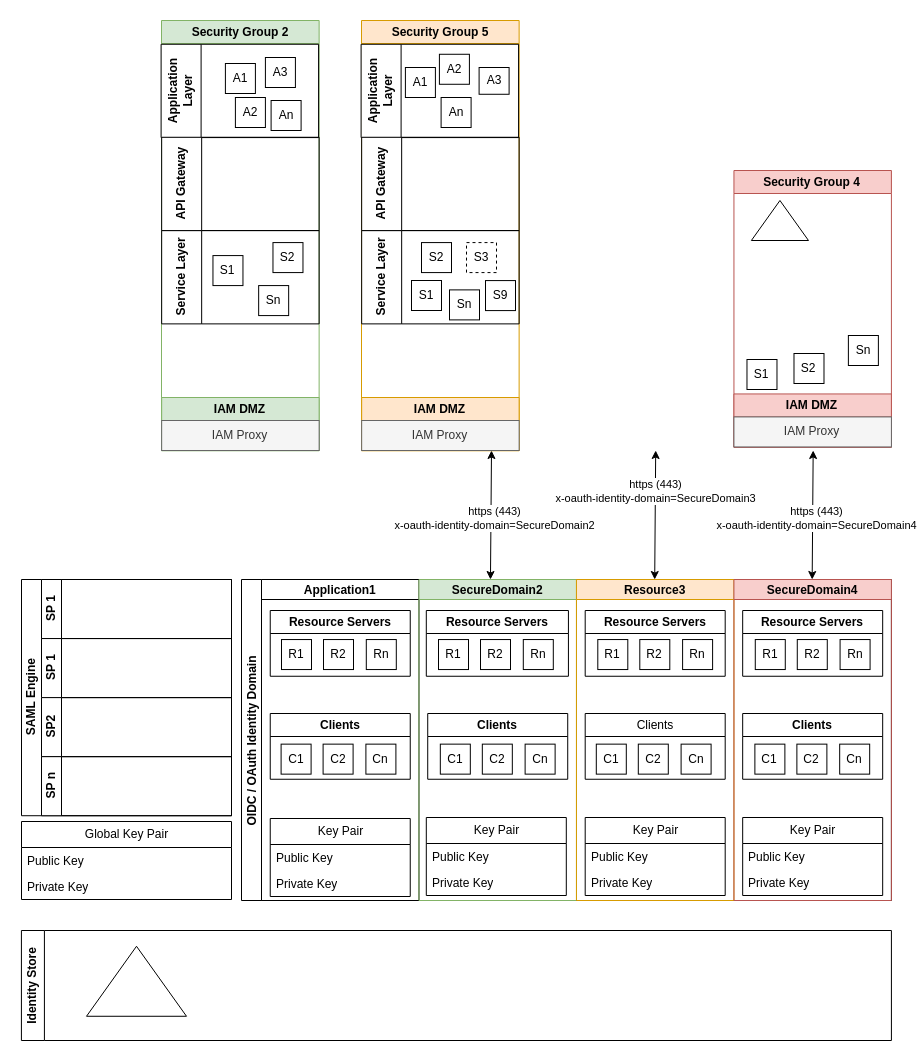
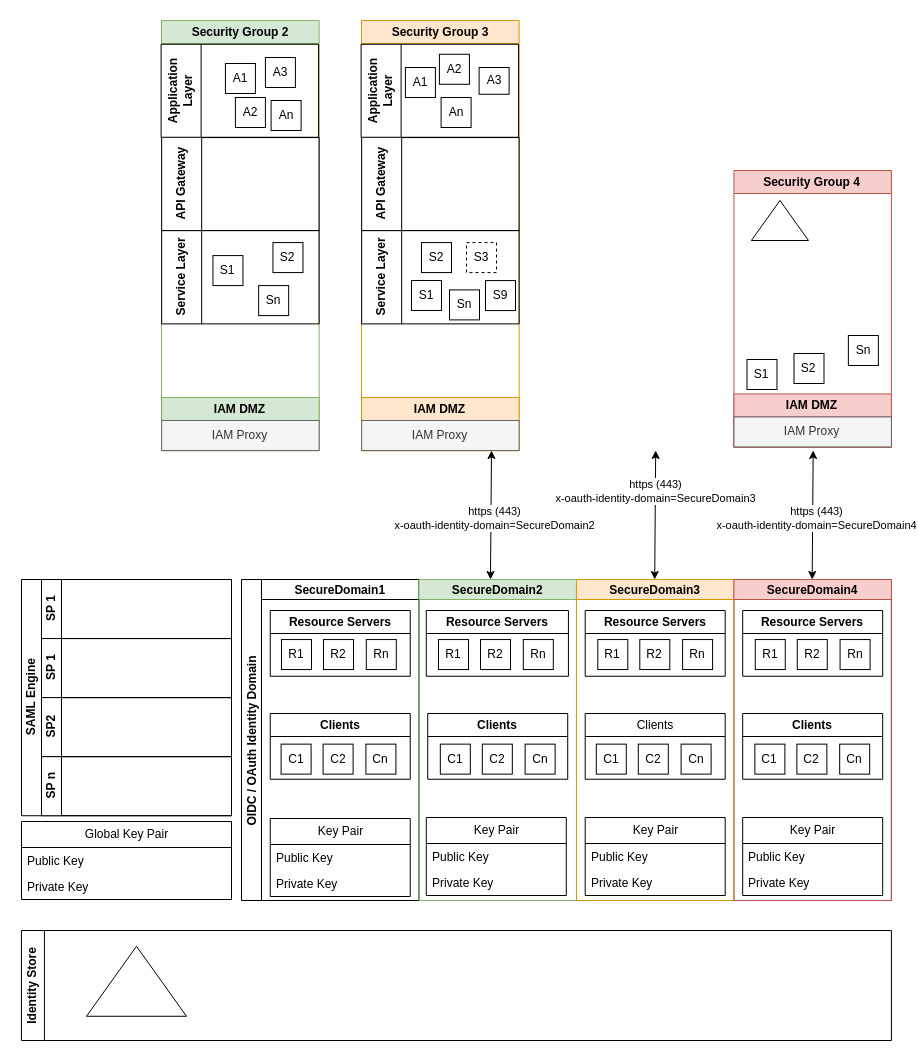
  <mxCell id="0" />
  <mxCell id="1" parent="0" />
  <mxCell id="2" value="Security Group 4" style="swimlane;whiteSpace=wrap;html=1;fillColor=#f8cecc;strokeColor=#b85450;" vertex="1" parent="1"><mxGeometry x="733.44" y="170" width="157.48" height="276.771" as="geometry" /></mxCell>
  <mxCell id="3" value="IAM DMZ" style="swimlane;whiteSpace=wrap;html=1;fillColor=#f8cecc;strokeColor=#b85450;" vertex="1" parent="2"><mxGeometry x="-1.137e-13" y="223.44" width="157.48" height="53.149" as="geometry" /></mxCell>
  <mxCell id="4" value="IAM Proxy" style="rounded=0;whiteSpace=wrap;html=1;fillColor=#f5f5f5;fontColor=#333333;strokeColor=#666666;" vertex="1" parent="3"><mxGeometry y="23" width="157.48" height="30" as="geometry" /></mxCell>
  <mxCell id="5" value="" style="group" vertex="1" connectable="0" parent="2"><mxGeometry x="16" y="30" width="60" height="73" as="geometry" /></mxCell>
  <mxCell id="6" value="" style="verticalLabelPosition=bottom;verticalAlign=top;html=1;shape=mxgraph.basic.acute_triangle;dx=0.5;" vertex="1" parent="5"><mxGeometry x="1.43" width="57.14" height="40" as="geometry" /></mxCell>
  <mxCell id="7" value="S1" style="rounded=0;whiteSpace=wrap;html=1;" vertex="1" parent="2"><mxGeometry x="13.04" y="189.0" width="30" height="30" as="geometry" /></mxCell>
  <mxCell id="8" value="S2" style="rounded=0;whiteSpace=wrap;html=1;" vertex="1" parent="2"><mxGeometry x="60.05" y="183.0" width="30" height="30" as="geometry" /></mxCell>
  <mxCell id="9" value="Sn" style="rounded=0;whiteSpace=wrap;html=1;" vertex="1" parent="2"><mxGeometry x="114.44" y="165.0" width="30" height="30" as="geometry" /></mxCell>
  <mxCell id="10" value="OIDC / OAuth Identity Domain" style="swimlane;childLayout=stackLayout;resizeParent=1;resizeParentMax=0;startSize=20;horizontal=0;horizontalStack=1;" vertex="1" parent="1"><mxGeometry x="241" y="579" width="649.92" height="321" as="geometry" /></mxCell>
- <mxCell id="11" value="Application1" style="swimlane;startSize=20;" vertex="1" parent="10"><mxGeometry x="20" width="157.48" height="321" as="geometry" /></mxCell>
+ <mxCell id="11" value="SecureDomain1" style="swimlane;startSize=20;" vertex="1" parent="10"><mxGeometry x="20" width="157.48" height="321" as="geometry" /></mxCell>
  <mxCell id="12" value="Resource Servers" style="swimlane;whiteSpace=wrap;html=1;" vertex="1" parent="11"><mxGeometry x="8.74" y="31" width="140" height="65.748" as="geometry" /></mxCell>
  <mxCell id="13" value="R1" style="rounded=0;whiteSpace=wrap;html=1;" vertex="1" parent="12"><mxGeometry x="11.26" y="29.05" width="30" height="30" as="geometry" /></mxCell>
  <mxCell id="14" value="Rn" style="rounded=0;whiteSpace=wrap;html=1;" vertex="1" parent="12"><mxGeometry x="96.06" y="29.05" width="30" height="30" as="geometry" /></mxCell>
  <mxCell id="15" value="Clients" style="swimlane;whiteSpace=wrap;html=1;" vertex="1" parent="11"><mxGeometry x="8.74" y="134" width="140" height="65.748" as="geometry" /></mxCell>
  <mxCell id="16" value="C1" style="rounded=0;whiteSpace=wrap;html=1;" vertex="1" parent="15"><mxGeometry x="10.86" y="30.64" width="30" height="30" as="geometry" /></mxCell>
  <mxCell id="17" value="Cn" style="rounded=0;whiteSpace=wrap;html=1;" vertex="1" parent="15"><mxGeometry x="95.66" y="30.64" width="30" height="30" as="geometry" /></mxCell>
  <mxCell id="18" value="C2" style="rounded=0;whiteSpace=wrap;html=1;" vertex="1" parent="15"><mxGeometry x="52.86" y="30.64" width="30" height="30" as="geometry" /></mxCell>
  <mxCell id="19" value="Key Pair" style="swimlane;fontStyle=0;childLayout=stackLayout;horizontal=1;startSize=26;fillColor=none;horizontalStack=0;resizeParent=1;resizeParentMax=0;resizeLast=0;collapsible=1;marginBottom=0;html=1;" vertex="1" parent="11"><mxGeometry x="8.74" y="239" width="140" height="78" as="geometry" /></mxCell>
  <mxCell id="20" value="Public Key" style="text;strokeColor=none;fillColor=none;align=left;verticalAlign=top;spacingLeft=4;spacingRight=4;overflow=hidden;rotatable=0;points=[[0,0.5],[1,0.5]];portConstraint=eastwest;whiteSpace=wrap;html=1;" vertex="1" parent="19"><mxGeometry y="26" width="140" height="26" as="geometry" /></mxCell>
  <mxCell id="21" value="Private Key" style="text;strokeColor=none;fillColor=none;align=left;verticalAlign=top;spacingLeft=4;spacingRight=4;overflow=hidden;rotatable=0;points=[[0,0.5],[1,0.5]];portConstraint=eastwest;whiteSpace=wrap;html=1;" vertex="1" parent="19"><mxGeometry y="52" width="140" height="26" as="geometry" /></mxCell>
  <mxCell id="22" value="SecureDomain2" style="swimlane;startSize=20;fillColor=#d5e8d4;strokeColor=#82b366;" vertex="1" parent="10"><mxGeometry x="177.48" width="157.48" height="321" as="geometry" /></mxCell>
  <mxCell id="23" value="Resource Servers" style="swimlane;whiteSpace=wrap;html=1;" vertex="1" parent="22"><mxGeometry x="7.32" y="31" width="142.126" height="65.748" as="geometry" /></mxCell>
  <mxCell id="24" value="R1" style="rounded=0;whiteSpace=wrap;html=1;" vertex="1" parent="23"><mxGeometry x="12.2" y="29.05" width="30" height="30" as="geometry" /></mxCell>
  <mxCell id="25" value="Rn" style="rounded=0;whiteSpace=wrap;html=1;" vertex="1" parent="23"><mxGeometry x="97" y="29.05" width="30" height="30" as="geometry" /></mxCell>
  <mxCell id="26" value="R2" style="rounded=0;whiteSpace=wrap;html=1;" vertex="1" parent="23"><mxGeometry x="54.2" y="29.05" width="30" height="30" as="geometry" /></mxCell>
  <mxCell id="27" value="Clients" style="swimlane;whiteSpace=wrap;html=1;" vertex="1" parent="22"><mxGeometry x="8.74" y="134" width="140" height="65.748" as="geometry" /></mxCell>
  <mxCell id="28" value="C1" style="rounded=0;whiteSpace=wrap;html=1;" vertex="1" parent="27"><mxGeometry x="12.6" y="30.64" width="30" height="30" as="geometry" /></mxCell>
  <mxCell id="29" value="Cn" style="rounded=0;whiteSpace=wrap;html=1;" vertex="1" parent="27"><mxGeometry x="97.4" y="30.64" width="30" height="30" as="geometry" /></mxCell>
  <mxCell id="30" value="C2" style="rounded=0;whiteSpace=wrap;html=1;" vertex="1" parent="27"><mxGeometry x="54.6" y="30.64" width="30" height="30" as="geometry" /></mxCell>
  <mxCell id="31" value="Key Pair" style="swimlane;fontStyle=0;childLayout=stackLayout;horizontal=1;startSize=26;fillColor=none;horizontalStack=0;resizeParent=1;resizeParentMax=0;resizeLast=0;collapsible=1;marginBottom=0;html=1;" vertex="1" parent="22"><mxGeometry x="7.32" y="238" width="140" height="78" as="geometry" /></mxCell>
  <mxCell id="32" value="Public Key" style="text;strokeColor=none;fillColor=none;align=left;verticalAlign=top;spacingLeft=4;spacingRight=4;overflow=hidden;rotatable=0;points=[[0,0.5],[1,0.5]];portConstraint=eastwest;whiteSpace=wrap;html=1;" vertex="1" parent="31"><mxGeometry y="26" width="140" height="26" as="geometry" /></mxCell>
  <mxCell id="33" value="Private Key" style="text;strokeColor=none;fillColor=none;align=left;verticalAlign=top;spacingLeft=4;spacingRight=4;overflow=hidden;rotatable=0;points=[[0,0.5],[1,0.5]];portConstraint=eastwest;whiteSpace=wrap;html=1;" vertex="1" parent="31"><mxGeometry y="52" width="140" height="26" as="geometry" /></mxCell>
- <mxCell id="34" value="Resource3" style="swimlane;startSize=20;fillColor=#ffe6cc;strokeColor=#d79b00;" vertex="1" parent="10"><mxGeometry x="334.96" width="157.48" height="321" as="geometry" /></mxCell>
+ <mxCell id="34" value="SecureDomain3" style="swimlane;startSize=20;fillColor=#ffe6cc;strokeColor=#d79b00;" vertex="1" parent="10"><mxGeometry x="334.96" width="157.48" height="321" as="geometry" /></mxCell>
  <mxCell id="35" value="Resource Servers" style="swimlane;whiteSpace=wrap;html=1;" vertex="1" parent="34"><mxGeometry x="8.74" y="31" width="140" height="65.748" as="geometry" /></mxCell>
  <mxCell id="36" value="R1" style="rounded=0;whiteSpace=wrap;html=1;" vertex="1" parent="35"><mxGeometry x="12.6" y="29.05" width="30" height="30" as="geometry" /></mxCell>
  <mxCell id="37" value="Rn" style="rounded=0;whiteSpace=wrap;html=1;" vertex="1" parent="35"><mxGeometry x="97.4" y="29.05" width="30" height="30" as="geometry" /></mxCell>
  <mxCell id="38" value="R2" style="rounded=0;whiteSpace=wrap;html=1;" vertex="1" parent="35"><mxGeometry x="54.6" y="29.05" width="30" height="30" as="geometry" /></mxCell>
  <mxCell id="39" value="Clients" style="swimlane;whiteSpace=wrap;html=1;fontStyle=0" vertex="1" parent="34"><mxGeometry x="8.74" y="134" width="140" height="65.748" as="geometry" /></mxCell>
  <mxCell id="40" value="C1" style="rounded=0;whiteSpace=wrap;html=1;" vertex="1" parent="39"><mxGeometry x="11.1" y="30.64" width="30" height="30" as="geometry" /></mxCell>
  <mxCell id="41" value="Cn" style="rounded=0;whiteSpace=wrap;html=1;" vertex="1" parent="39"><mxGeometry x="95.9" y="30.64" width="30" height="30" as="geometry" /></mxCell>
  <mxCell id="42" value="C2" style="rounded=0;whiteSpace=wrap;html=1;" vertex="1" parent="39"><mxGeometry x="53.1" y="30.64" width="30" height="30" as="geometry" /></mxCell>
  <mxCell id="43" value="Key Pair" style="swimlane;fontStyle=0;childLayout=stackLayout;horizontal=1;startSize=26;fillColor=none;horizontalStack=0;resizeParent=1;resizeParentMax=0;resizeLast=0;collapsible=1;marginBottom=0;html=1;" vertex="1" parent="34"><mxGeometry x="8.74" y="238" width="140" height="78" as="geometry" /></mxCell>
  <mxCell id="44" value="Public Key" style="text;strokeColor=none;fillColor=none;align=left;verticalAlign=top;spacingLeft=4;spacingRight=4;overflow=hidden;rotatable=0;points=[[0,0.5],[1,0.5]];portConstraint=eastwest;whiteSpace=wrap;html=1;" vertex="1" parent="43"><mxGeometry y="26" width="140" height="26" as="geometry" /></mxCell>
  <mxCell id="45" value="Private Key" style="text;strokeColor=none;fillColor=none;align=left;verticalAlign=top;spacingLeft=4;spacingRight=4;overflow=hidden;rotatable=0;points=[[0,0.5],[1,0.5]];portConstraint=eastwest;whiteSpace=wrap;html=1;" vertex="1" parent="43"><mxGeometry y="52" width="140" height="26" as="geometry" /></mxCell>
  <mxCell id="46" value="SecureDomain4" style="swimlane;startSize=20;fillColor=#f8cecc;strokeColor=#b85450;" vertex="1" parent="10"><mxGeometry x="492.44" width="157.48" height="321" as="geometry" /></mxCell>
  <mxCell id="47" value="Resource Servers" style="swimlane;whiteSpace=wrap;html=1;" vertex="1" parent="46"><mxGeometry x="8.74" y="31" width="140" height="65.748" as="geometry" /></mxCell>
  <mxCell id="48" value="R1" style="rounded=0;whiteSpace=wrap;html=1;" vertex="1" parent="47"><mxGeometry x="12.6" y="29.05" width="30" height="30" as="geometry" /></mxCell>
  <mxCell id="49" value="Rn" style="rounded=0;whiteSpace=wrap;html=1;" vertex="1" parent="47"><mxGeometry x="97.4" y="29.05" width="30" height="30" as="geometry" /></mxCell>
  <mxCell id="50" value="R2" style="rounded=0;whiteSpace=wrap;html=1;" vertex="1" parent="47"><mxGeometry x="54.6" y="29.05" width="30" height="30" as="geometry" /></mxCell>
  <mxCell id="51" value="Clients" style="swimlane;whiteSpace=wrap;html=1;" vertex="1" parent="46"><mxGeometry x="8.74" y="134" width="140" height="65.748" as="geometry" /></mxCell>
  <mxCell id="52" value="C1" style="rounded=0;whiteSpace=wrap;html=1;" vertex="1" parent="51"><mxGeometry x="12.2" y="30.64" width="30" height="30" as="geometry" /></mxCell>
  <mxCell id="53" value="Cn" style="rounded=0;whiteSpace=wrap;html=1;" vertex="1" parent="51"><mxGeometry x="97" y="30.64" width="30" height="30" as="geometry" /></mxCell>
  <mxCell id="54" value="C2" style="rounded=0;whiteSpace=wrap;html=1;" vertex="1" parent="51"><mxGeometry x="54.2" y="30.64" width="30" height="30" as="geometry" /></mxCell>
  <mxCell id="55" value="Key Pair" style="swimlane;fontStyle=0;childLayout=stackLayout;horizontal=1;startSize=26;fillColor=none;horizontalStack=0;resizeParent=1;resizeParentMax=0;resizeLast=0;collapsible=1;marginBottom=0;html=1;" vertex="1" parent="46"><mxGeometry x="8.74" y="238" width="140" height="78" as="geometry" /></mxCell>
  <mxCell id="56" value="Public Key" style="text;strokeColor=none;fillColor=none;align=left;verticalAlign=top;spacingLeft=4;spacingRight=4;overflow=hidden;rotatable=0;points=[[0,0.5],[1,0.5]];portConstraint=eastwest;whiteSpace=wrap;html=1;" vertex="1" parent="55"><mxGeometry y="26" width="140" height="26" as="geometry" /></mxCell>
  <mxCell id="57" value="Private Key" style="text;strokeColor=none;fillColor=none;align=left;verticalAlign=top;spacingLeft=4;spacingRight=4;overflow=hidden;rotatable=0;points=[[0,0.5],[1,0.5]];portConstraint=eastwest;whiteSpace=wrap;html=1;" vertex="1" parent="55"><mxGeometry y="52" width="140" height="26" as="geometry" /></mxCell>
  <mxCell id="58" value="SAML Engine" style="swimlane;childLayout=stackLayout;resizeParent=1;resizeParentMax=0;horizontal=0;startSize=20;horizontalStack=0;html=1;" vertex="1" parent="1"><mxGeometry x="21" y="579" width="210" height="236.22" as="geometry" /></mxCell>
  <mxCell id="59" value="SP 1" style="swimlane;startSize=20;horizontal=0;html=1;" vertex="1" parent="58"><mxGeometry x="20" width="190" height="59.055" as="geometry" /></mxCell>
  <mxCell id="60" value="SP 1" style="swimlane;startSize=20;horizontal=0;html=1;" vertex="1" parent="58"><mxGeometry x="20" y="59.055" width="190" height="59.055" as="geometry" /></mxCell>
  <mxCell id="61" value="SP2" style="swimlane;startSize=20;horizontal=0;html=1;" vertex="1" parent="58"><mxGeometry x="20" y="118.11" width="190" height="59.055" as="geometry" /></mxCell>
  <mxCell id="62" value="SP n" style="swimlane;startSize=20;horizontal=0;html=1;" vertex="1" parent="58"><mxGeometry x="20" y="177.165" width="190" height="59.055" as="geometry" /></mxCell>
  <mxCell id="63" value="R2" style="rounded=0;whiteSpace=wrap;html=1;" vertex="1" parent="1"><mxGeometry x="323" y="639.05" width="30" height="30" as="geometry" /></mxCell>
  <mxCell id="64" value="Identity Store" style="swimlane;horizontal=0;whiteSpace=wrap;html=1;" vertex="1" parent="1"><mxGeometry x="20.92" y="930" width="870" height="110" as="geometry" /></mxCell>
  <mxCell id="65" value="" style="verticalLabelPosition=bottom;verticalAlign=top;html=1;shape=mxgraph.basic.acute_triangle;dx=0.5;" vertex="1" parent="64"><mxGeometry x="65.08" y="15.78" width="100" height="70" as="geometry" /></mxCell>
  <mxCell id="66" value="Global Key Pair" style="swimlane;fontStyle=0;childLayout=stackLayout;horizontal=1;startSize=26;fillColor=none;horizontalStack=0;resizeParent=1;resizeParentMax=0;resizeLast=0;collapsible=1;marginBottom=0;html=1;" vertex="1" parent="1"><mxGeometry x="21" y="821" width="210" height="78" as="geometry" /></mxCell>
  <mxCell id="67" value="Public Key" style="text;strokeColor=none;fillColor=none;align=left;verticalAlign=top;spacingLeft=4;spacingRight=4;overflow=hidden;rotatable=0;points=[[0,0.5],[1,0.5]];portConstraint=eastwest;whiteSpace=wrap;html=1;" vertex="1" parent="66"><mxGeometry y="26" width="210" height="26" as="geometry" /></mxCell>
  <mxCell id="68" value="Private Key" style="text;strokeColor=none;fillColor=none;align=left;verticalAlign=top;spacingLeft=4;spacingRight=4;overflow=hidden;rotatable=0;points=[[0,0.5],[1,0.5]];portConstraint=eastwest;whiteSpace=wrap;html=1;" vertex="1" parent="66"><mxGeometry y="52" width="210" height="26" as="geometry" /></mxCell>
  <mxCell id="69" value="" style="endArrow=classic;startArrow=classic;html=1;rounded=0;exitX=0.454;exitY=0;exitDx=0;exitDy=0;exitPerimeter=0;" edge="1" parent="1" source="22"><mxGeometry width="50" height="50" relative="1" as="geometry"><mxPoint x="391" y="520" as="sourcePoint" /><mxPoint x="491" y="450" as="targetPoint" /></mxGeometry></mxCell>
  <mxCell id="70" value="https (443)&lt;br&gt;x-oauth-identity-domain=SecureDomain2" style="edgeLabel;html=1;align=center;verticalAlign=middle;resizable=0;points=[];" vertex="1" connectable="0" parent="69"><mxGeometry x="-0.038" y="-3" relative="1" as="geometry"><mxPoint as="offset" /></mxGeometry></mxCell>
  <mxCell id="71" value="" style="endArrow=classic;startArrow=classic;html=1;rounded=0;exitX=0.454;exitY=0;exitDx=0;exitDy=0;exitPerimeter=0;" edge="1" parent="1"><mxGeometry width="50" height="50" relative="1" as="geometry"><mxPoint x="654.2" y="579" as="sourcePoint" /><mxPoint x="655.2" y="450" as="targetPoint" /></mxGeometry></mxCell>
  <mxCell id="72" value="https (443)&lt;br style=&quot;border-color: var(--border-color);&quot;&gt;x-oauth-identity-domain=SecureDomain3" style="edgeLabel;html=1;align=center;verticalAlign=middle;resizable=0;points=[];" vertex="1" connectable="0" parent="71"><mxGeometry x="-0.038" y="-3" relative="1" as="geometry"><mxPoint x="-3" y="-27" as="offset" /></mxGeometry></mxCell>
  <mxCell id="73" value="" style="endArrow=classic;startArrow=classic;html=1;rounded=0;exitX=0.454;exitY=0;exitDx=0;exitDy=0;exitPerimeter=0;" edge="1" parent="1"><mxGeometry width="50" height="50" relative="1" as="geometry"><mxPoint x="811.68" y="579" as="sourcePoint" /><mxPoint x="812.68" y="450" as="targetPoint" /></mxGeometry></mxCell>
  <mxCell id="74" value="https (443)&lt;br style=&quot;border-color: var(--border-color);&quot;&gt;x-oauth-identity-domain=SecureDomain4" style="edgeLabel;html=1;align=center;verticalAlign=middle;resizable=0;points=[];" vertex="1" connectable="0" parent="73"><mxGeometry x="-0.038" y="-3" relative="1" as="geometry"><mxPoint as="offset" /></mxGeometry></mxCell>
  <mxCell id="75" value="Security Group 2" style="swimlane;whiteSpace=wrap;html=1;fillColor=#d5e8d4;strokeColor=#82b366;" vertex="1" parent="1"><mxGeometry x="161" y="20" width="157.64" height="430.15" as="geometry" /></mxCell>
  <mxCell id="76" value="Application Layer" style="swimlane;horizontal=0;whiteSpace=wrap;html=1;startSize=40;" vertex="1" parent="75"><mxGeometry x="-0.4" y="23.77" width="157.48" height="93.307" as="geometry" /></mxCell>
  <mxCell id="77" value="A1" style="rounded=0;whiteSpace=wrap;html=1;" vertex="1" parent="76"><mxGeometry x="64.3" y="19.23" width="30" height="30" as="geometry" /></mxCell>
  <mxCell id="78" value="A2" style="rounded=0;whiteSpace=wrap;html=1;" vertex="1" parent="76"><mxGeometry x="74.3" y="53.23" width="30" height="30" as="geometry" /></mxCell>
  <mxCell id="79" value="An" style="rounded=0;whiteSpace=wrap;html=1;" vertex="1" parent="76"><mxGeometry x="110.0" y="56.23" width="30" height="30" as="geometry" /></mxCell>
  <mxCell id="80" value="A3" style="rounded=0;whiteSpace=wrap;html=1;" vertex="1" parent="76"><mxGeometry x="104.31" y="13.23" width="30" height="30" as="geometry" /></mxCell>
  <mxCell id="81" value="Service Layer" style="swimlane;horizontal=0;whiteSpace=wrap;html=1;startSize=40;" vertex="1" parent="75"><mxGeometry x="0.16" y="210.08" width="157.48" height="93.307" as="geometry" /></mxCell>
  <mxCell id="82" value="S1" style="rounded=0;whiteSpace=wrap;html=1;" vertex="1" parent="81"><mxGeometry x="51.3" y="25.0" width="30" height="30" as="geometry" /></mxCell>
  <mxCell id="83" value="S2" style="rounded=0;whiteSpace=wrap;html=1;" vertex="1" parent="81"><mxGeometry x="111.31" y="12.0" width="30" height="30" as="geometry" /></mxCell>
  <mxCell id="84" value="Sn" style="rounded=0;whiteSpace=wrap;html=1;" vertex="1" parent="81"><mxGeometry x="97.0" y="55.0" width="30" height="30" as="geometry" /></mxCell>
  <mxCell id="85" value="IAM DMZ" style="swimlane;whiteSpace=wrap;html=1;fillColor=#d5e8d4;strokeColor=#82b366;" vertex="1" parent="75"><mxGeometry x="0.16" y="377" width="157.48" height="53.149" as="geometry" /></mxCell>
  <mxCell id="86" value="IAM Proxy" style="rounded=0;whiteSpace=wrap;html=1;fillColor=#f5f5f5;fontColor=#333333;strokeColor=#666666;" vertex="1" parent="85"><mxGeometry y="23" width="157.48" height="30" as="geometry" /></mxCell>
  <mxCell id="87" value="API Gateway" style="swimlane;horizontal=0;whiteSpace=wrap;html=1;startSize=40;" vertex="1" parent="75"><mxGeometry x="0.16" y="116.77" width="157.48" height="93.307" as="geometry" /></mxCell>
- <mxCell id="88" value="Security Group 5" style="swimlane;whiteSpace=wrap;html=1;fillColor=#ffe6cc;strokeColor=#d79b00;" vertex="1" parent="1"><mxGeometry x="361" y="20" width="157.64" height="430.15" as="geometry" /></mxCell>
+ <mxCell id="88" value="Security Group 3" style="swimlane;whiteSpace=wrap;html=1;fillColor=#ffe6cc;strokeColor=#d79b00;" vertex="1" parent="1"><mxGeometry x="361" y="20" width="157.64" height="430.15" as="geometry" /></mxCell>
  <mxCell id="89" value="Application Layer" style="swimlane;horizontal=0;whiteSpace=wrap;html=1;startSize=40;" vertex="1" parent="88"><mxGeometry x="-0.4" y="23.77" width="157.48" height="93.307" as="geometry" /></mxCell>
  <mxCell id="90" value="A1" style="rounded=0;whiteSpace=wrap;html=1;" vertex="1" parent="89"><mxGeometry x="44.3" y="23.23" width="30" height="30" as="geometry" /></mxCell>
  <mxCell id="91" value="A2" style="rounded=0;whiteSpace=wrap;html=1;" vertex="1" parent="89"><mxGeometry x="78.31" y="10.0" width="30" height="30" as="geometry" /></mxCell>
  <mxCell id="92" value="An" style="rounded=0;whiteSpace=wrap;html=1;" vertex="1" parent="89"><mxGeometry x="80.0" y="53.23" width="30" height="30" as="geometry" /></mxCell>
  <mxCell id="93" value="A3" style="rounded=0;whiteSpace=wrap;html=1;" vertex="1" parent="89"><mxGeometry x="118" y="23.23" width="30" height="26.77" as="geometry" /></mxCell>
  <mxCell id="94" value="Service Layer" style="swimlane;horizontal=0;whiteSpace=wrap;html=1;startSize=40;" vertex="1" parent="88"><mxGeometry x="0.16" y="210.08" width="157.48" height="93.307" as="geometry" /></mxCell>
  <mxCell id="95" value="S1" style="rounded=0;whiteSpace=wrap;html=1;" vertex="1" parent="94"><mxGeometry x="49.84" y="49.92" width="30" height="30" as="geometry" /></mxCell>
  <mxCell id="96" value="S2" style="rounded=0;whiteSpace=wrap;html=1;" vertex="1" parent="94"><mxGeometry x="59.84" y="12.0" width="30" height="30" as="geometry" /></mxCell>
  <mxCell id="97" value="Sn" style="rounded=0;whiteSpace=wrap;html=1;" vertex="1" parent="94"><mxGeometry x="87.84" y="59.31" width="30" height="30" as="geometry" /></mxCell>
  <mxCell id="98" value="S3" style="rounded=0;whiteSpace=wrap;html=1;dashed=1;" vertex="1" parent="94"><mxGeometry x="104.84" y="12.0" width="30" height="30" as="geometry" /></mxCell>
  <mxCell id="99" value="S9" style="rounded=0;whiteSpace=wrap;html=1;" vertex="1" parent="94"><mxGeometry x="123.84" y="50.0" width="30" height="30" as="geometry" /></mxCell>
  <mxCell id="100" value="IAM DMZ" style="swimlane;whiteSpace=wrap;html=1;fillColor=#ffe6cc;strokeColor=#d79b00;" vertex="1" parent="88"><mxGeometry x="0.16" y="377" width="157.48" height="53.149" as="geometry" /></mxCell>
  <mxCell id="101" value="IAM Proxy" style="rounded=0;whiteSpace=wrap;html=1;fillColor=#f5f5f5;fontColor=#333333;strokeColor=#666666;" vertex="1" parent="100"><mxGeometry y="23" width="157.48" height="30" as="geometry" /></mxCell>
  <mxCell id="102" value="API Gateway" style="swimlane;horizontal=0;whiteSpace=wrap;html=1;startSize=40;" vertex="1" parent="88"><mxGeometry x="0.16" y="116.77" width="157.48" height="93.307" as="geometry" /></mxCell>
